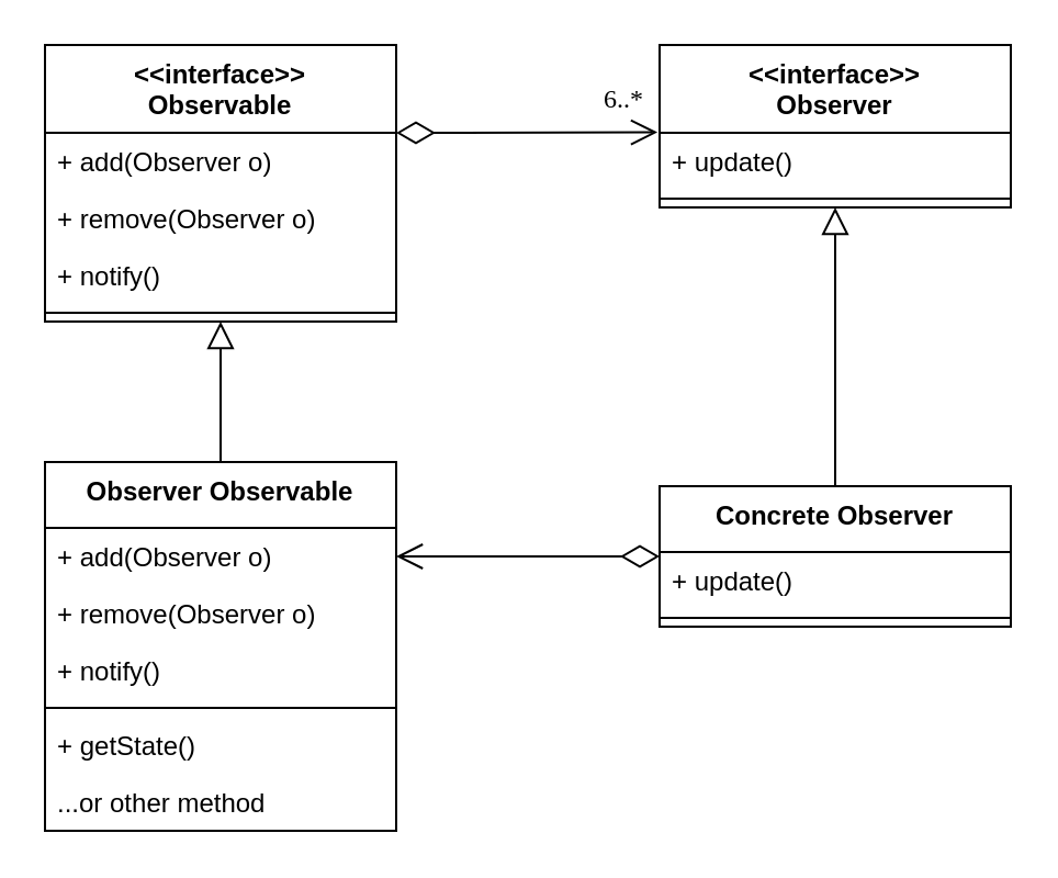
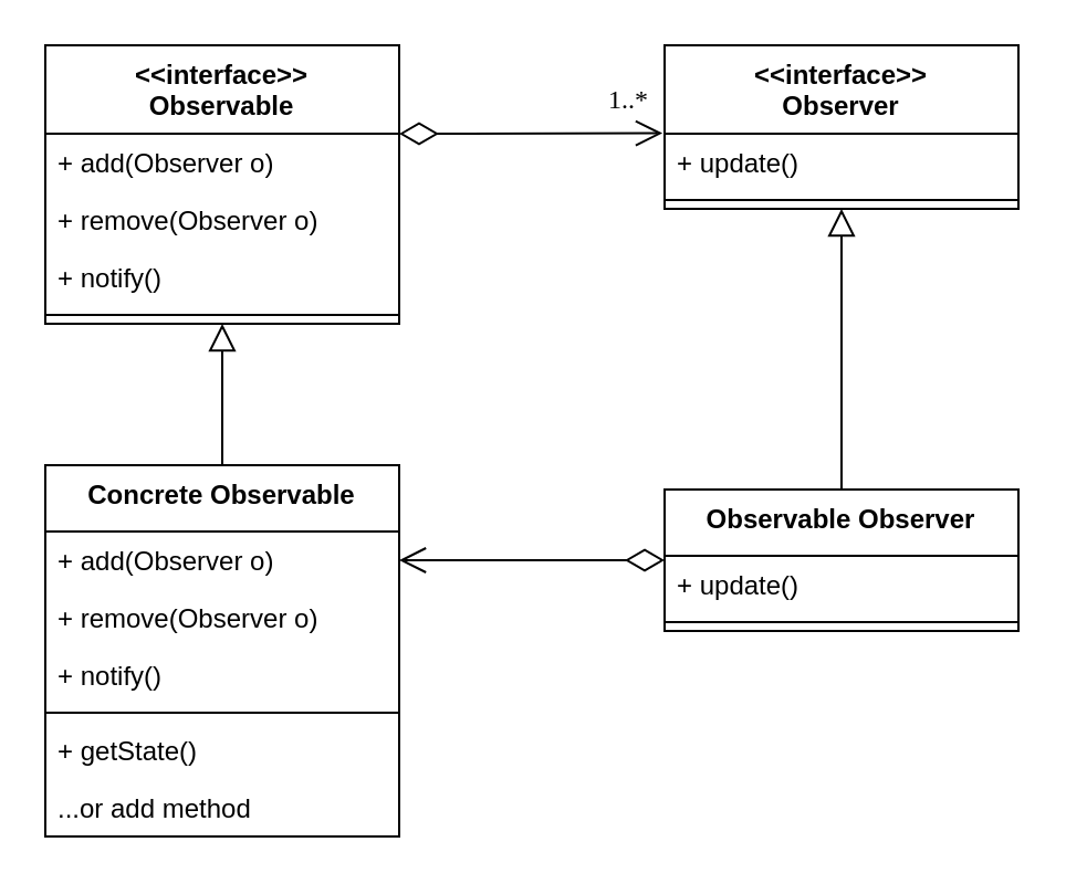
  <mxCell id="0" />
  <mxCell id="1" parent="0" />
  <mxCell id="2" style="edgeStyle=orthogonalEdgeStyle;rounded=0;orthogonalLoop=1;jettySize=auto;html=1;entryX=-0.006;entryY=-0.009;entryDx=0;entryDy=0;endArrow=open;endFill=0;endSize=10;startArrow=diamondThin;startFill=0;startSize=15;entryPerimeter=0;" edge="1" parent="1" source="3" target="9"><mxGeometry relative="1" as="geometry"><Array as="points"><mxPoint x="210" y="60" /><mxPoint x="210" y="60" /></Array></mxGeometry></mxCell>
  <mxCell id="3" value="&lt;&lt;interface&gt;&gt;&#10;Observable" style="swimlane;fontStyle=1;align=center;verticalAlign=top;childLayout=stackLayout;horizontal=1;startSize=40;horizontalStack=0;resizeParent=1;resizeParentMax=0;resizeLast=0;collapsible=1;marginBottom=0;" vertex="1" parent="1"><mxGeometry x="20" y="20" width="160" height="126" as="geometry" /></mxCell>
  <mxCell id="4" value="+ add(Observer o)" style="text;strokeColor=none;fillColor=none;align=left;verticalAlign=top;spacingLeft=4;spacingRight=4;overflow=hidden;rotatable=0;points=[[0,0.5],[1,0.5]];portConstraint=eastwest;" vertex="1" parent="3"><mxGeometry y="40" width="160" height="26" as="geometry" /></mxCell>
  <mxCell id="5" value="+ remove(Observer o)" style="text;strokeColor=none;fillColor=none;align=left;verticalAlign=top;spacingLeft=4;spacingRight=4;overflow=hidden;rotatable=0;points=[[0,0.5],[1,0.5]];portConstraint=eastwest;" vertex="1" parent="3"><mxGeometry y="66" width="160" height="26" as="geometry" /></mxCell>
  <mxCell id="6" value="+ notify()" style="text;strokeColor=none;fillColor=none;align=left;verticalAlign=top;spacingLeft=4;spacingRight=4;overflow=hidden;rotatable=0;points=[[0,0.5],[1,0.5]];portConstraint=eastwest;" vertex="1" parent="3"><mxGeometry y="92" width="160" height="26" as="geometry" /></mxCell>
  <mxCell id="7" value="" style="line;strokeWidth=1;fillColor=none;align=left;verticalAlign=middle;spacingTop=-1;spacingLeft=3;spacingRight=3;rotatable=0;labelPosition=right;points=[];portConstraint=eastwest;" vertex="1" parent="3"><mxGeometry y="118" width="160" height="8" as="geometry" /></mxCell>
  <mxCell id="8" value="&lt;&lt;interface&gt;&gt;&#10;Observer" style="swimlane;fontStyle=1;align=center;verticalAlign=top;childLayout=stackLayout;horizontal=1;startSize=40;horizontalStack=0;resizeParent=1;resizeParentMax=0;resizeLast=0;collapsible=1;marginBottom=0;" vertex="1" parent="1"><mxGeometry x="300" y="20" width="160" height="74" as="geometry" /></mxCell>
  <mxCell id="9" value="+ update()" style="text;strokeColor=none;fillColor=none;align=left;verticalAlign=top;spacingLeft=4;spacingRight=4;overflow=hidden;rotatable=0;points=[[0,0.5],[1,0.5]];portConstraint=eastwest;" vertex="1" parent="8"><mxGeometry y="40" width="160" height="26" as="geometry" /></mxCell>
  <mxCell id="10" value="" style="line;strokeWidth=1;fillColor=none;align=left;verticalAlign=middle;spacingTop=-1;spacingLeft=3;spacingRight=3;rotatable=0;labelPosition=right;points=[];portConstraint=eastwest;" vertex="1" parent="8"><mxGeometry y="66" width="160" height="8" as="geometry" /></mxCell>
  <mxCell id="11" style="edgeStyle=orthogonalEdgeStyle;rounded=0;orthogonalLoop=1;jettySize=auto;html=1;entryX=0.5;entryY=1;entryDx=0;entryDy=0;endArrow=block;endFill=0;endSize=10;" edge="1" parent="1" source="12" target="3"><mxGeometry relative="1" as="geometry" /></mxCell>
- <mxCell id="12" value="Observer Observable" style="swimlane;fontStyle=1;align=center;verticalAlign=top;childLayout=stackLayout;horizontal=1;startSize=30;horizontalStack=0;resizeParent=1;resizeParentMax=0;resizeLast=0;collapsible=1;marginBottom=0;" vertex="1" parent="1"><mxGeometry x="20" y="210" width="160" height="168" as="geometry" /></mxCell>
+ <mxCell id="12" value="Concrete Observable" style="swimlane;fontStyle=1;align=center;verticalAlign=top;childLayout=stackLayout;horizontal=1;startSize=30;horizontalStack=0;resizeParent=1;resizeParentMax=0;resizeLast=0;collapsible=1;marginBottom=0;" vertex="1" parent="1"><mxGeometry x="20" y="210" width="160" height="168" as="geometry" /></mxCell>
  <mxCell id="13" value="+ add(Observer o)" style="text;strokeColor=none;fillColor=none;align=left;verticalAlign=top;spacingLeft=4;spacingRight=4;overflow=hidden;rotatable=0;points=[[0,0.5],[1,0.5]];portConstraint=eastwest;" vertex="1" parent="12"><mxGeometry y="30" width="160" height="26" as="geometry" /></mxCell>
  <mxCell id="14" value="+ remove(Observer o)" style="text;strokeColor=none;fillColor=none;align=left;verticalAlign=top;spacingLeft=4;spacingRight=4;overflow=hidden;rotatable=0;points=[[0,0.5],[1,0.5]];portConstraint=eastwest;" vertex="1" parent="12"><mxGeometry y="56" width="160" height="26" as="geometry" /></mxCell>
  <mxCell id="15" value="+ notify()" style="text;strokeColor=none;fillColor=none;align=left;verticalAlign=top;spacingLeft=4;spacingRight=4;overflow=hidden;rotatable=0;points=[[0,0.5],[1,0.5]];portConstraint=eastwest;" vertex="1" parent="12"><mxGeometry y="82" width="160" height="26" as="geometry" /></mxCell>
  <mxCell id="16" value="" style="line;strokeWidth=1;fillColor=none;align=left;verticalAlign=middle;spacingTop=-1;spacingLeft=3;spacingRight=3;rotatable=0;labelPosition=right;points=[];portConstraint=eastwest;" vertex="1" parent="12"><mxGeometry y="108" width="160" height="8" as="geometry" /></mxCell>
  <mxCell id="17" value="+ getState()" style="text;strokeColor=none;fillColor=none;align=left;verticalAlign=top;spacingLeft=4;spacingRight=4;overflow=hidden;rotatable=0;points=[[0,0.5],[1,0.5]];portConstraint=eastwest;" vertex="1" parent="12"><mxGeometry y="116" width="160" height="26" as="geometry" /></mxCell>
- <mxCell id="18" value="...or other method" style="text;strokeColor=none;fillColor=none;align=left;verticalAlign=top;spacingLeft=4;spacingRight=4;overflow=hidden;rotatable=0;points=[[0,0.5],[1,0.5]];portConstraint=eastwest;" vertex="1" parent="12"><mxGeometry y="142" width="160" height="26" as="geometry" /></mxCell>
+ <mxCell id="18" value="...or add method" style="text;strokeColor=none;fillColor=none;align=left;verticalAlign=top;spacingLeft=4;spacingRight=4;overflow=hidden;rotatable=0;points=[[0,0.5],[1,0.5]];portConstraint=eastwest;" vertex="1" parent="12"><mxGeometry y="142" width="160" height="26" as="geometry" /></mxCell>
  <mxCell id="19" style="edgeStyle=orthogonalEdgeStyle;rounded=0;orthogonalLoop=1;jettySize=auto;html=1;entryX=0.5;entryY=1;entryDx=0;entryDy=0;endArrow=block;endFill=0;endSize=10;" edge="1" parent="1" source="21" target="8"><mxGeometry relative="1" as="geometry" /></mxCell>
  <mxCell id="20" style="edgeStyle=orthogonalEdgeStyle;rounded=0;orthogonalLoop=1;jettySize=auto;html=1;entryX=1;entryY=0.5;entryDx=0;entryDy=0;fontFamily=Verdana;startArrow=diamondThin;startFill=0;endArrow=open;endFill=0;startSize=15;endSize=10;" edge="1" parent="1" source="21" target="13"><mxGeometry relative="1" as="geometry" /></mxCell>
- <mxCell id="21" value="Concrete Observer" style="swimlane;fontStyle=1;align=center;verticalAlign=top;childLayout=stackLayout;horizontal=1;startSize=30;horizontalStack=0;resizeParent=1;resizeParentMax=0;resizeLast=0;collapsible=1;marginBottom=0;" vertex="1" parent="1"><mxGeometry x="300" y="221" width="160" height="64" as="geometry" /></mxCell>
+ <mxCell id="21" value="Observable Observer" style="swimlane;fontStyle=1;align=center;verticalAlign=top;childLayout=stackLayout;horizontal=1;startSize=30;horizontalStack=0;resizeParent=1;resizeParentMax=0;resizeLast=0;collapsible=1;marginBottom=0;" vertex="1" parent="1"><mxGeometry x="300" y="221" width="160" height="64" as="geometry" /></mxCell>
  <mxCell id="22" value="+ update()" style="text;strokeColor=none;fillColor=none;align=left;verticalAlign=top;spacingLeft=4;spacingRight=4;overflow=hidden;rotatable=0;points=[[0,0.5],[1,0.5]];portConstraint=eastwest;" vertex="1" parent="21"><mxGeometry y="30" width="160" height="26" as="geometry" /></mxCell>
  <mxCell id="23" value="" style="line;strokeWidth=1;fillColor=none;align=left;verticalAlign=middle;spacingTop=-1;spacingLeft=3;spacingRight=3;rotatable=0;labelPosition=right;points=[];portConstraint=eastwest;" vertex="1" parent="21"><mxGeometry y="56" width="160" height="8" as="geometry" /></mxCell>
- <mxCell id="24" value="6..*" style="text;html=1;strokeColor=none;fillColor=none;align=center;verticalAlign=middle;whiteSpace=wrap;rounded=0;fontFamily=Verdana;" vertex="1" parent="1"><mxGeometry x="254" y="30" width="60" height="30" as="geometry" /></mxCell>
+ <mxCell id="24" value="1..*" style="text;html=1;strokeColor=none;fillColor=none;align=center;verticalAlign=middle;whiteSpace=wrap;rounded=0;fontFamily=Verdana;" vertex="1" parent="1"><mxGeometry x="254" y="30" width="60" height="30" as="geometry" /></mxCell>
